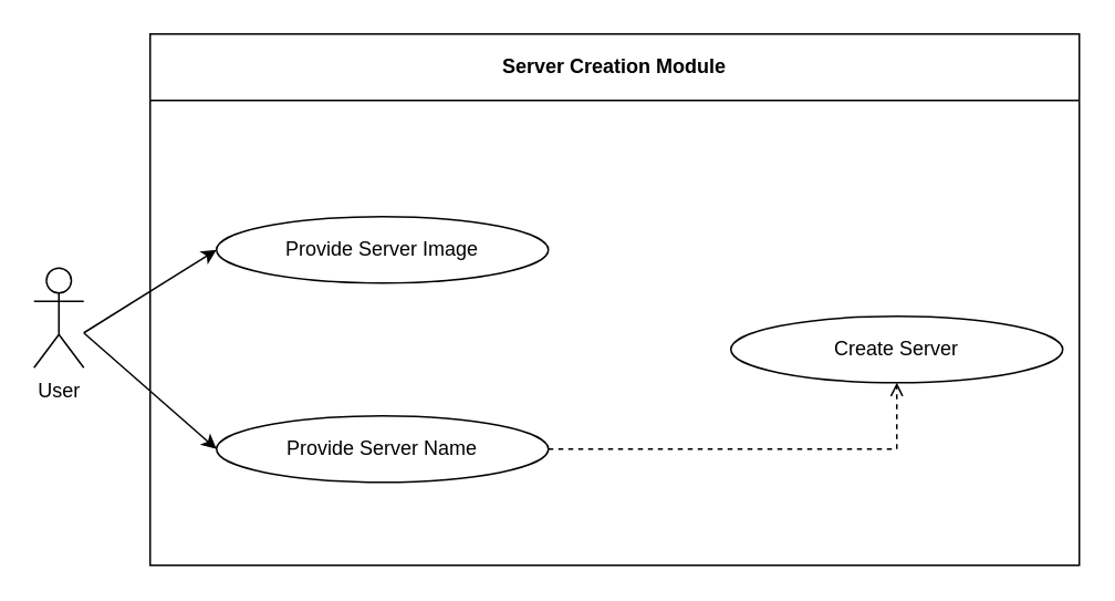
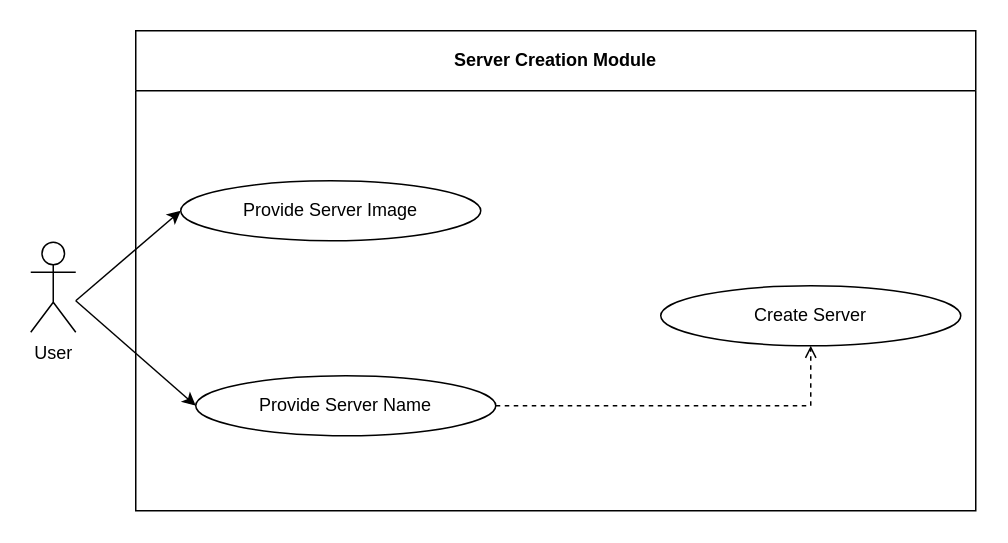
  <mxCell id="0" />
  <mxCell id="1" parent="0" />
  <mxCell id="2" value="Server Creation Module" style="swimlane;whiteSpace=wrap;html=1;startSize=40;" parent="1" vertex="1"><mxGeometry x="90" y="20" width="560" height="320" as="geometry" /></mxCell>
  <mxCell id="3" value="Provide Server Name" style="ellipse;whiteSpace=wrap;html=1;" parent="2" vertex="1"><mxGeometry x="40" y="230" width="200" height="40" as="geometry" /></mxCell>
- <mxCell id="4" value="Provide Server Image" style="ellipse;whiteSpace=wrap;html=1;" parent="2" vertex="1"><mxGeometry x="40" y="110" width="200" height="40" as="geometry" /></mxCell>
+ <mxCell id="4" value="Provide Server Image" style="ellipse;whiteSpace=wrap;html=1;" parent="2" vertex="1"><mxGeometry x="30" y="100" width="200" height="40" as="geometry" /></mxCell>
  <mxCell id="5" value="Create Server" style="ellipse;whiteSpace=wrap;html=1;" parent="2" vertex="1"><mxGeometry x="350" y="170" width="200" height="40" as="geometry" /></mxCell>
  <mxCell id="6" value="" style="edgeStyle=none;orthogonalLoop=1;jettySize=auto;html=1;rounded=0;exitX=1;exitY=0.5;exitDx=0;exitDy=0;entryX=0.5;entryY=1;entryDx=0;entryDy=0;dashed=1;endArrow=open;" parent="2" source="3" target="5" edge="1"><mxGeometry width="100" relative="1" as="geometry"><mxPoint x="340" y="140" as="sourcePoint" /><mxPoint x="440" y="140" as="targetPoint" /><Array as="points"><mxPoint x="450" y="250" /></Array></mxGeometry></mxCell>
  <mxCell id="7" value="" style="endArrow=classic;html=1;rounded=0;entryX=0;entryY=0.5;entryDx=0;entryDy=0;" parent="1" target="4" edge="1"><mxGeometry width="50" height="50" relative="1" as="geometry"><mxPoint x="50" y="200" as="sourcePoint" /><mxPoint x="370" y="220" as="targetPoint" /></mxGeometry></mxCell>
  <mxCell id="8" value="" style="endArrow=classic;html=1;rounded=0;entryX=0;entryY=0.5;entryDx=0;entryDy=0;" parent="1" target="3" edge="1"><mxGeometry width="50" height="50" relative="1" as="geometry"><mxPoint x="50" y="200" as="sourcePoint" /><mxPoint x="370" y="220" as="targetPoint" /></mxGeometry></mxCell>
  <mxCell id="9" value="User" style="shape=umlActor;verticalLabelPosition=bottom;verticalAlign=top;html=1;outlineConnect=0;" parent="1" vertex="1"><mxGeometry x="20" y="161" width="30" height="60" as="geometry" /></mxCell>
